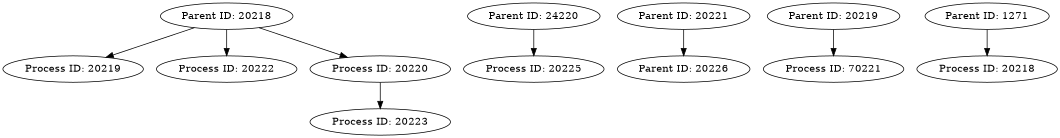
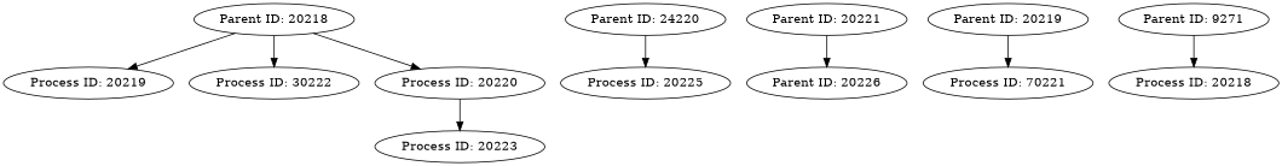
  digraph {
    "Parent ID: 20218"
    "Process ID: 20219"
-   "Process ID: 20222"
+   "Process ID: 20222" [label="Process ID: 30222"]
    "Process ID: 20220"
    "Process ID: 20223"
    n6 [label="Parent ID: 24220"]
    "Process ID: 20225"
    n8 [label="Parent ID: 20226"]
    "Parent ID: 20221"
    n10 [label="Process ID: 70221"]
    "Parent ID: 20219"
-   "Parent ID: 1271"
+   "Parent ID: 1271" [label="Parent ID: 9271"]
    "Process ID: 20218"
    "Parent ID: 20218" -> "Process ID: 20219"
    "Parent ID: 20218" -> "Process ID: 20222"
    "Parent ID: 20218" -> "Process ID: 20220"
    "Process ID: 20220" -> "Process ID: 20223"
    n6 -> "Process ID: 20225"
    "Parent ID: 20221" -> n8
    "Parent ID: 20219" -> n10
    "Parent ID: 1271" -> "Process ID: 20218"
  }
